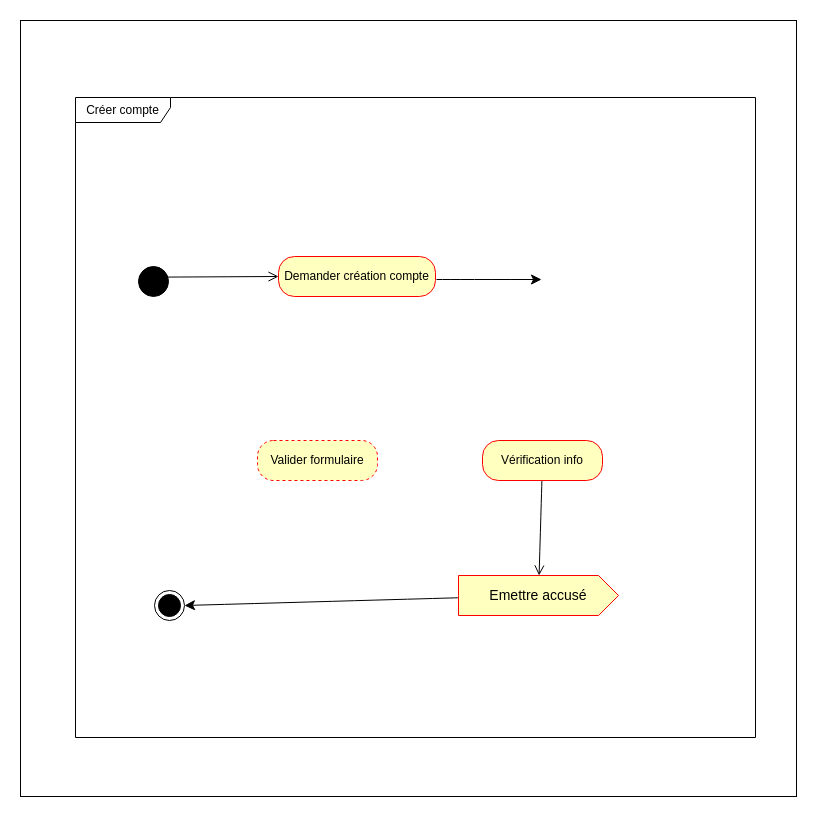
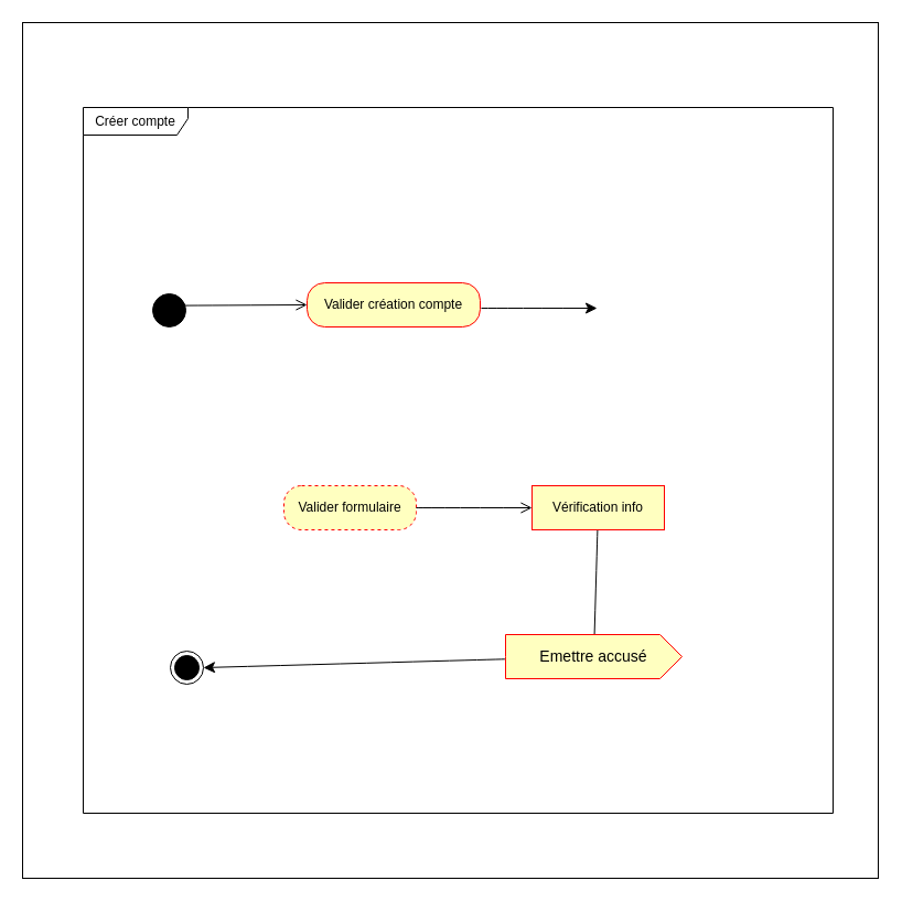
  <mxCell id="0" />
  <mxCell id="1" parent="0" />
  <mxCell id="2" value="" style="whiteSpace=wrap;html=1;aspect=fixed;" vertex="1" parent="1"><mxGeometry x="20" y="20" width="776" height="776" as="geometry" /></mxCell>
  <mxCell id="3" value="Créer compte" style="shape=umlFrame;whiteSpace=wrap;html=1;pointerEvents=0;recursiveResize=0;container=1;collapsible=0;width=95;height=25;swimlaneFillColor=none;gradientColor=none;" vertex="1" parent="1"><mxGeometry x="75" y="97" width="680" height="640" as="geometry" /></mxCell>
  <mxCell id="4" value="" style="ellipse;fillColor=strokeColor;html=1;" vertex="1" parent="3"><mxGeometry x="63" y="169" width="30" height="30" as="geometry" /></mxCell>
- <mxCell id="5" value="Demander création compte" style="rounded=1;whiteSpace=wrap;html=1;arcSize=40;fontColor=#000000;fillColor=#ffffc0;strokeColor=#ff0000;" vertex="1" parent="3"><mxGeometry x="203" y="159" width="157" height="40" as="geometry" /></mxCell>
+ <mxCell id="5" value="Valider création compte" style="rounded=1;whiteSpace=wrap;html=1;arcSize=40;fontColor=#000000;fillColor=#ffffc0;strokeColor=#ff0000;" vertex="1" parent="3"><mxGeometry x="203" y="159" width="157" height="40" as="geometry" /></mxCell>
  <mxCell id="6" value="Valider formulaire" style="rounded=1;whiteSpace=wrap;html=1;arcSize=40;fontColor=#000000;fillColor=#ffffc0;strokeColor=#ff0000;dashed=1;" vertex="1" parent="3"><mxGeometry x="182" y="343" width="120" height="40" as="geometry" /></mxCell>
  <mxCell id="7" style="edgeStyle=none;curved=1;rounded=0;orthogonalLoop=1;jettySize=auto;html=1;fontSize=12;startSize=8;endSize=8;exitX=1;exitY=1;exitDx=0;exitDy=0;entryX=0;entryY=0.5;entryDx=0;entryDy=0;endArrow=open;endFill=0;" edge="1" parent="3" target="5"><mxGeometry relative="1" as="geometry"><mxPoint x="88.607" y="179.607" as="sourcePoint" /><mxPoint x="233" y="171.44" as="targetPoint" /></mxGeometry></mxCell>
- <mxCell id="8" value="" style="edgeStyle=none;curved=1;rounded=0;orthogonalLoop=1;jettySize=auto;html=1;fontSize=12;startSize=8;endSize=8;endArrow=open;endFill=0;" edge="1" parent="3" source="9" target="13"><mxGeometry relative="1" as="geometry" /></mxCell>
- <mxCell id="9" value="Vérification info" style="rounded=1;whiteSpace=wrap;html=1;arcSize=40;fontColor=#000000;fillColor=#ffffc0;strokeColor=#ff0000;" vertex="1" parent="3"><mxGeometry x="407" y="343" width="120" height="40" as="geometry" /></mxCell>
+ <mxCell id="8" value="" style="edgeStyle=none;curved=1;rounded=0;orthogonalLoop=1;jettySize=auto;html=1;fontSize=12;startSize=8;endSize=8;endArrow=none;endFill=0;" edge="1" parent="3" source="9" target="13"><mxGeometry relative="1" as="geometry" /></mxCell>
+ <mxCell id="9" value="Vérification info" style="whiteSpace=wrap;html=1;arcSize=40;fontColor=#000000;fillColor=#ffffc0;strokeColor=#ff0000;rounded=0;" vertex="1" parent="3"><mxGeometry x="407" y="343" width="120" height="40" as="geometry" /></mxCell>
+ <mxCell id="10" value="" style="endArrow=open;html=1;rounded=0;fontSize=12;startSize=8;endSize=8;curved=1;exitX=1;exitY=0.5;exitDx=0;exitDy=0;endFill=0;" edge="1" parent="3" source="6" target="9"><mxGeometry width="50" height="50" relative="1" as="geometry"><mxPoint x="495" y="361" as="sourcePoint" /><mxPoint x="545" y="311" as="targetPoint" /></mxGeometry></mxCell>
  <mxCell id="11" value="" style="endArrow=classic;html=1;rounded=0;fontSize=12;startSize=8;endSize=8;curved=1;exitX=1;exitY=0.5;exitDx=0;exitDy=0;" edge="1" parent="3"><mxGeometry width="50" height="50" relative="1" as="geometry"><mxPoint x="361" y="182" as="sourcePoint" /><mxPoint x="466" y="182" as="targetPoint" /></mxGeometry></mxCell>
  <mxCell id="12" value="" style="edgeStyle=none;curved=1;rounded=0;orthogonalLoop=1;jettySize=auto;html=1;fontSize=12;startSize=8;endSize=8;entryX=1;entryY=0.5;entryDx=0;entryDy=0;" edge="1" parent="3" source="13" target="14"><mxGeometry relative="1" as="geometry"><mxPoint x="461" y="610" as="targetPoint" /></mxGeometry></mxCell>
  <mxCell id="13" value="Emettre accusé" style="html=1;shape=mxgraph.infographic.ribbonSimple;notch1=0;notch2=20;align=center;verticalAlign=middle;fontSize=14;fontStyle=0;fillColor=#FFFFC0;whiteSpace=wrap;strokeColor=#FF0000;" vertex="1" parent="3"><mxGeometry x="383" y="478" width="160" height="40" as="geometry" /></mxCell>
  <mxCell id="14" value="" style="ellipse;html=1;shape=endState;fillColor=strokeColor;" vertex="1" parent="3"><mxGeometry x="79" y="493" width="30" height="30" as="geometry" /></mxCell>
